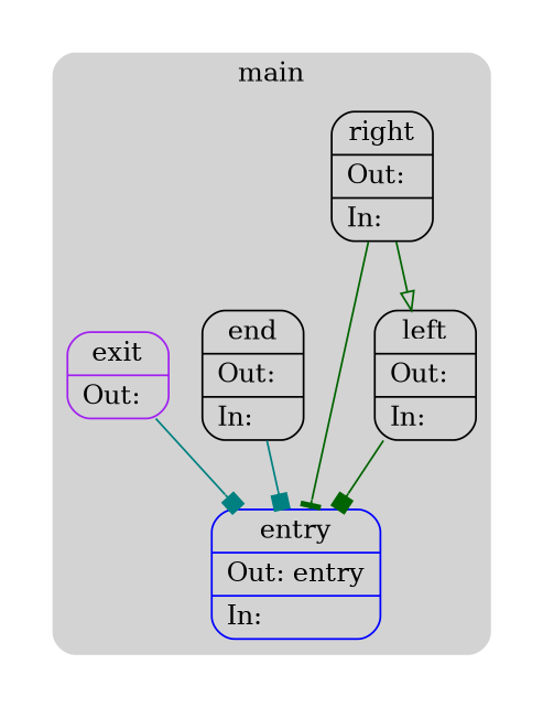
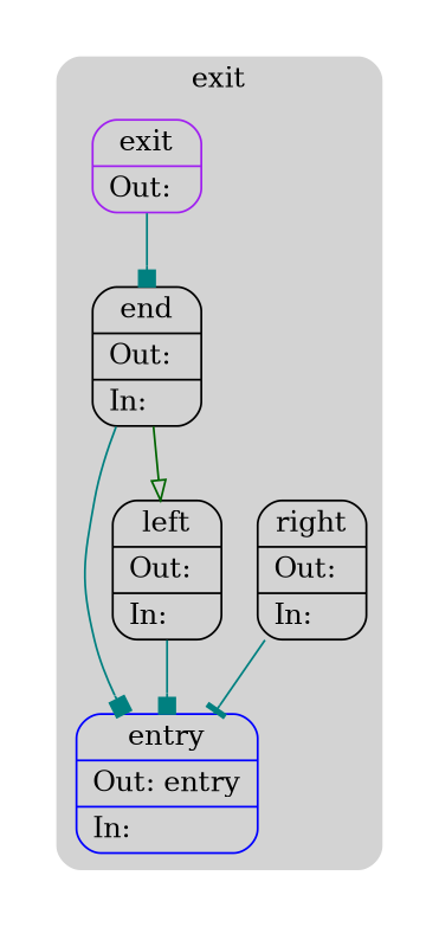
  digraph {
    compound=true
    node [color=black shape=Mrecord]
    edge [arrowhead=box color=teal]
    n1 [color=blue label="{entry|Out: entry\l|In: \l}"]
    n2 [label="{left|Out: \l|In: \l}"]
    n3 [label="{right|Out: \l|In: \l}"]
    n4 [label="{end|Out: \l|In: \l}"]
    n5 [color=purple label="{exit|Out: \l}"]
    subgraph cluster_1 {
      peripheries=0
      subgraph cluster_2 {
        peripheries=0
        subgraph cluster_3 {
          bgcolor=lightgray
          color=darkgray
-         label=main
+         label=exit
          peripheries=0
          style=rounded
          n1
          n2
          n3
          n4
          n5
        }
      }
    }
-   n2 -> n1 [color=darkgreen]
-   n3 -> n1 [arrowhead=tee color=darkgreen]
+   n2 -> n1
+   n3 -> n1 [arrowhead=tee]
    n4 -> n1
-   n3 -> n2 [arrowhead=onormal color=darkgreen]
-   n5 -> n1
+   n4 -> n2 [arrowhead=onormal color=darkgreen]
+   n5 -> n4
  }
